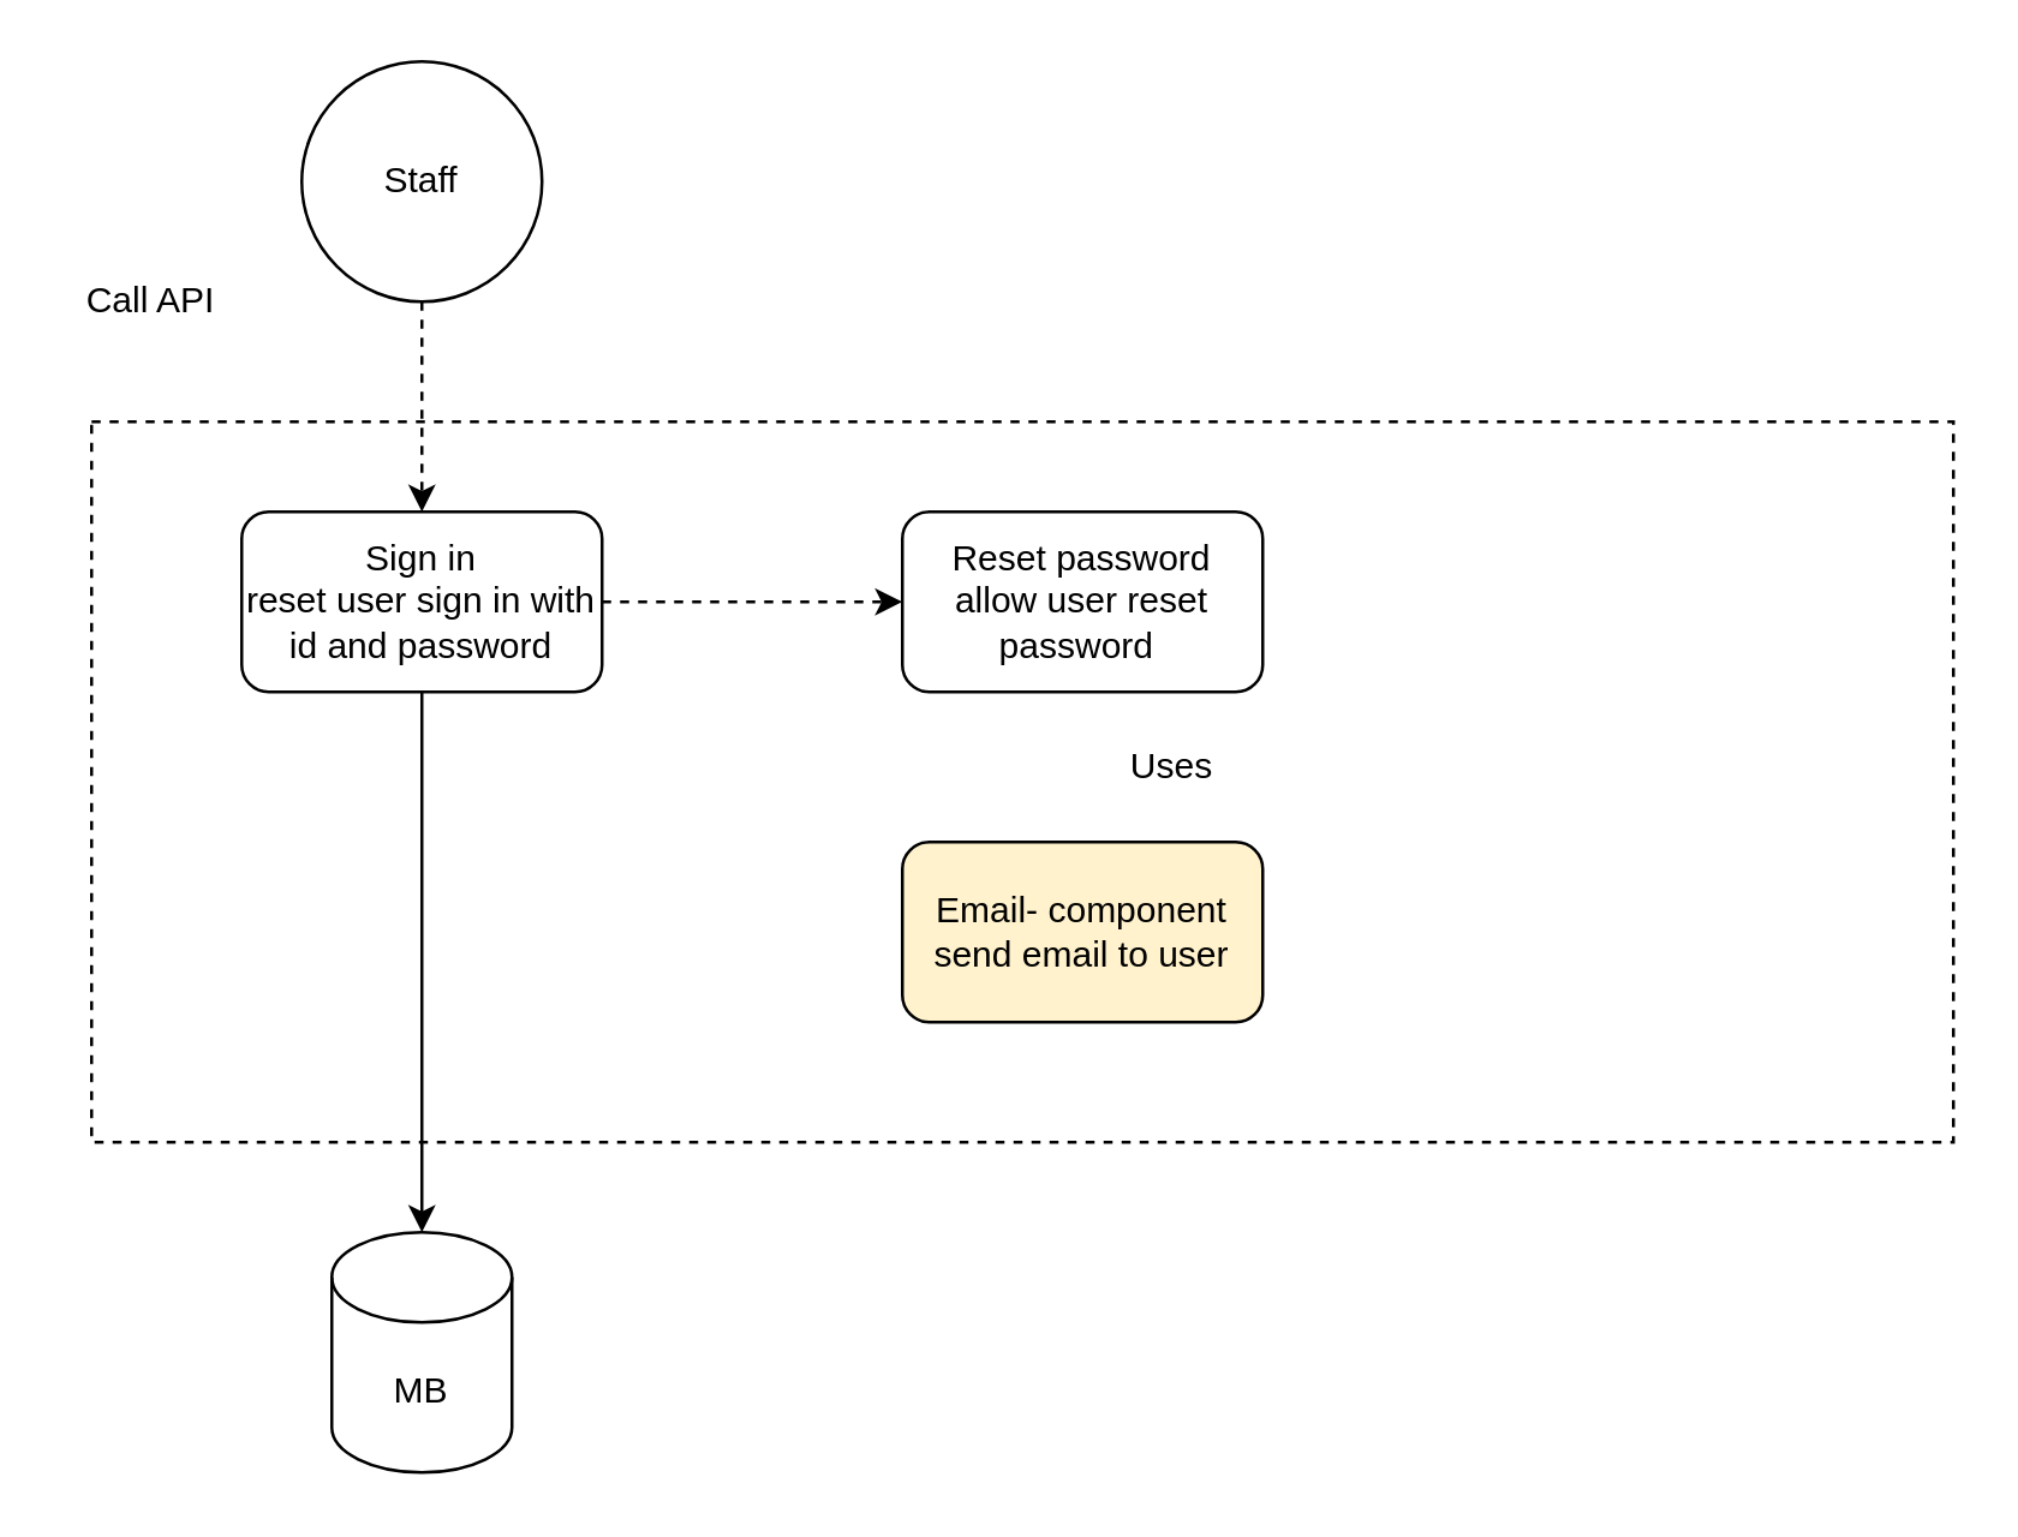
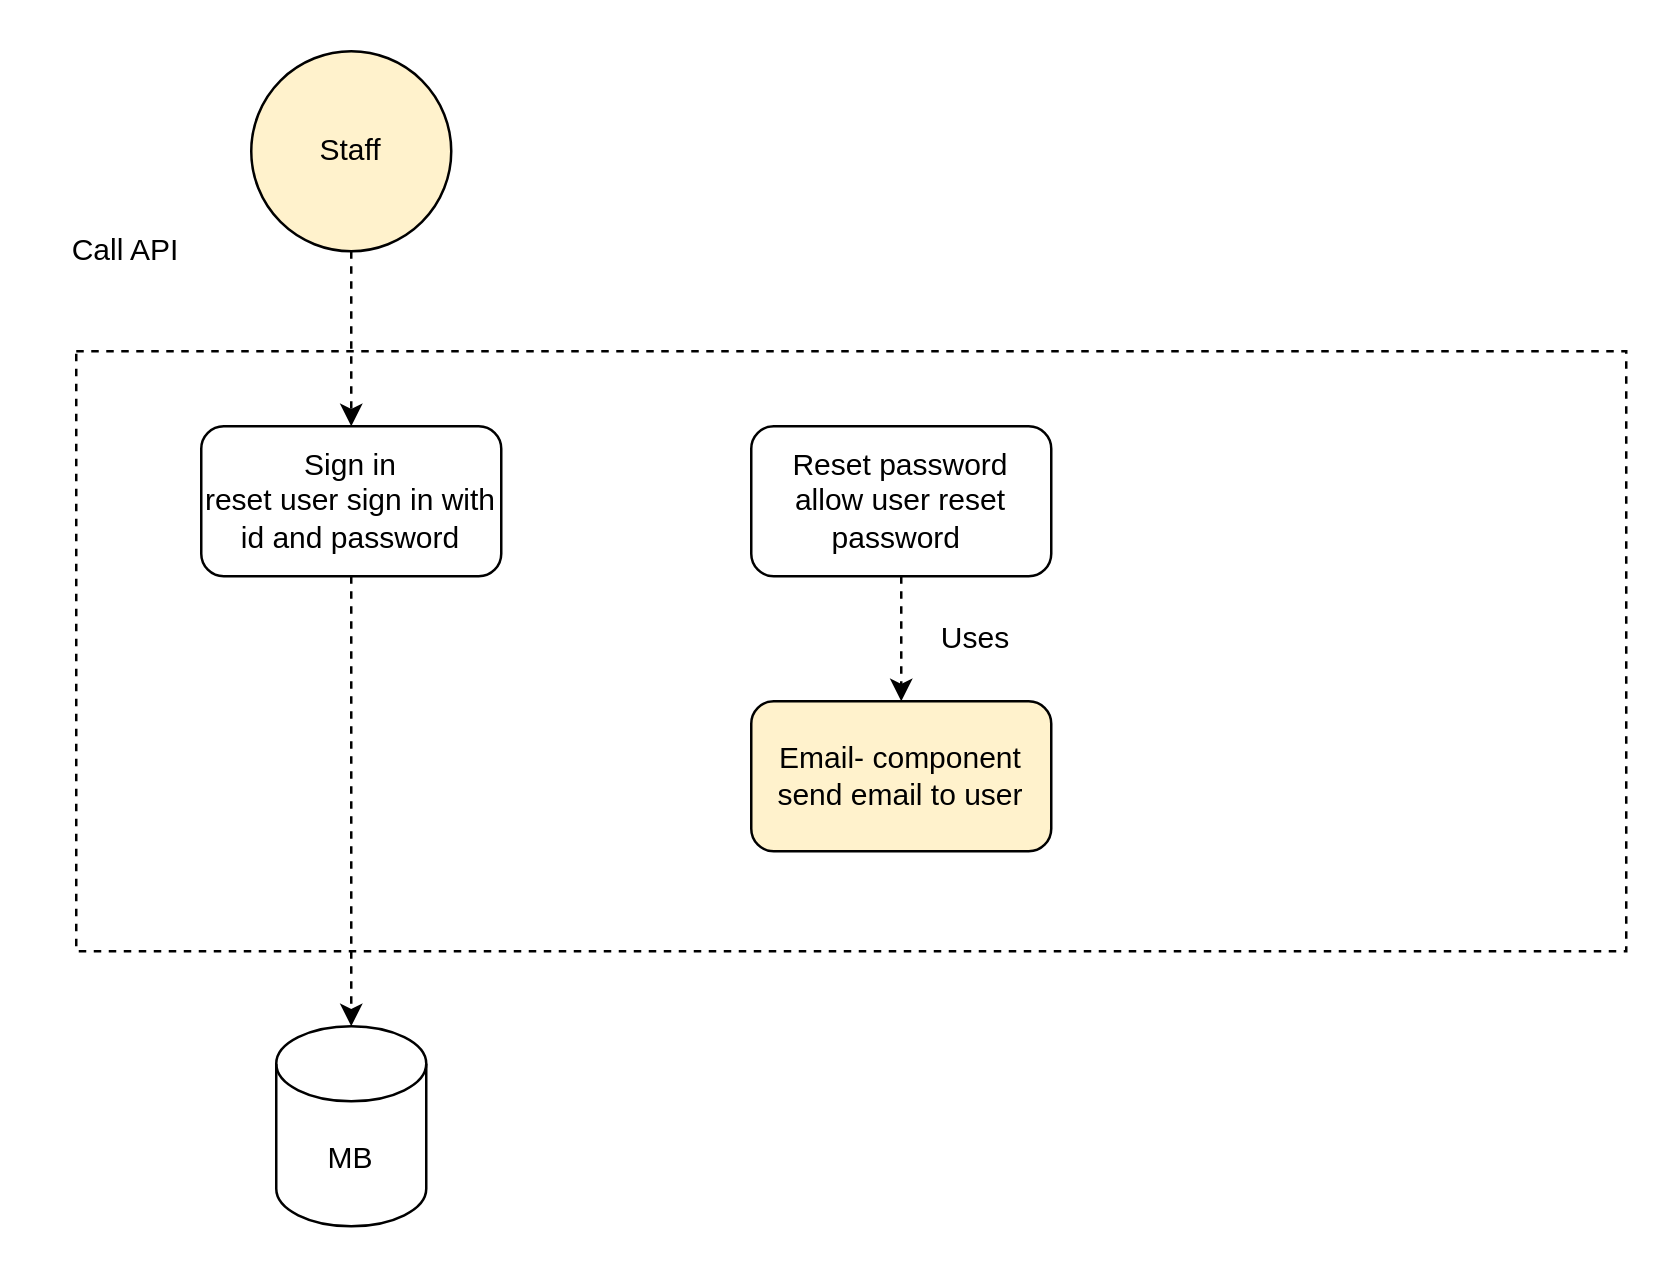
  <mxCell id="0" />
  <mxCell id="1" parent="0" />
  <mxCell id="2" value="" style="rounded=0;whiteSpace=wrap;html=1;dashed=1;" vertex="1" parent="1"><mxGeometry x="30" y="140" width="620" height="240" as="geometry" /></mxCell>
  <mxCell id="3" style="edgeStyle=orthogonalEdgeStyle;rounded=0;orthogonalLoop=1;jettySize=auto;html=1;exitX=0.5;exitY=1;exitDx=0;exitDy=0;entryX=0.5;entryY=0;entryDx=0;entryDy=0;dashed=1;" edge="1" parent="1" source="4" target="7"><mxGeometry relative="1" as="geometry" /></mxCell>
- <mxCell id="4" value="Staff" style="ellipse;whiteSpace=wrap;html=1;aspect=fixed;" vertex="1" parent="1"><mxGeometry x="100" y="20" width="80" height="80" as="geometry" /></mxCell>
- <mxCell id="5" style="edgeStyle=orthogonalEdgeStyle;rounded=0;orthogonalLoop=1;jettySize=auto;html=1;entryX=0.5;entryY=0;entryDx=0;entryDy=0;entryPerimeter=0;dashed=0;" edge="1" parent="1" source="7" target="11"><mxGeometry relative="1" as="geometry" /></mxCell>
- <mxCell id="6" style="edgeStyle=orthogonalEdgeStyle;rounded=0;orthogonalLoop=1;jettySize=auto;html=1;dashed=1;" edge="1" parent="1" source="7" target="9"><mxGeometry relative="1" as="geometry" /></mxCell>
+ <mxCell id="4" value="Staff" style="ellipse;whiteSpace=wrap;html=1;aspect=fixed;fillColor=#fff2cc;" vertex="1" parent="1"><mxGeometry x="100" y="20" width="80" height="80" as="geometry" /></mxCell>
+ <mxCell id="5" style="edgeStyle=orthogonalEdgeStyle;rounded=0;orthogonalLoop=1;jettySize=auto;html=1;entryX=0.5;entryY=0;entryDx=0;entryDy=0;entryPerimeter=0;dashed=1;" edge="1" parent="1" source="7" target="11"><mxGeometry relative="1" as="geometry" /></mxCell>
  <mxCell id="7" value="Sign in&lt;br&gt;reset user sign in with id and password" style="rounded=1;whiteSpace=wrap;html=1;" vertex="1" parent="1"><mxGeometry x="80" y="170" width="120" height="60" as="geometry" /></mxCell>
+ <mxCell id="8" style="edgeStyle=orthogonalEdgeStyle;rounded=0;orthogonalLoop=1;jettySize=auto;html=1;exitX=0.5;exitY=1;exitDx=0;exitDy=0;dashed=1;" edge="1" parent="1" source="9" target="10"><mxGeometry relative="1" as="geometry" /></mxCell>
  <mxCell id="9" value="Reset password&lt;br&gt;allow user reset password&amp;nbsp;" style="rounded=1;whiteSpace=wrap;html=1;" vertex="1" parent="1"><mxGeometry x="300" y="170" width="120" height="60" as="geometry" /></mxCell>
  <mxCell id="10" value="Email- component&lt;br&gt;send email to user" style="rounded=1;whiteSpace=wrap;html=1;fillColor=#fff2cc;" vertex="1" parent="1"><mxGeometry x="300" y="280" width="120" height="60" as="geometry" /></mxCell>
  <mxCell id="11" value="MB&lt;br&gt;" style="shape=cylinder3;whiteSpace=wrap;html=1;boundedLbl=1;backgroundOutline=1;size=15;" vertex="1" parent="1"><mxGeometry x="110" y="410" width="60" height="80" as="geometry" /></mxCell>
  <mxCell id="12" value="Uses" style="text;html=1;strokeColor=none;fillColor=none;align=center;verticalAlign=middle;whiteSpace=wrap;rounded=0;" vertex="1" parent="1"><mxGeometry x="360" y="240" width="60" height="30" as="geometry" /></mxCell>
  <mxCell id="13" value="Call API" style="text;html=1;strokeColor=none;fillColor=none;align=center;verticalAlign=middle;whiteSpace=wrap;rounded=0;" vertex="1" parent="1"><mxGeometry x="20" y="85" width="60" height="30" as="geometry" /></mxCell>
